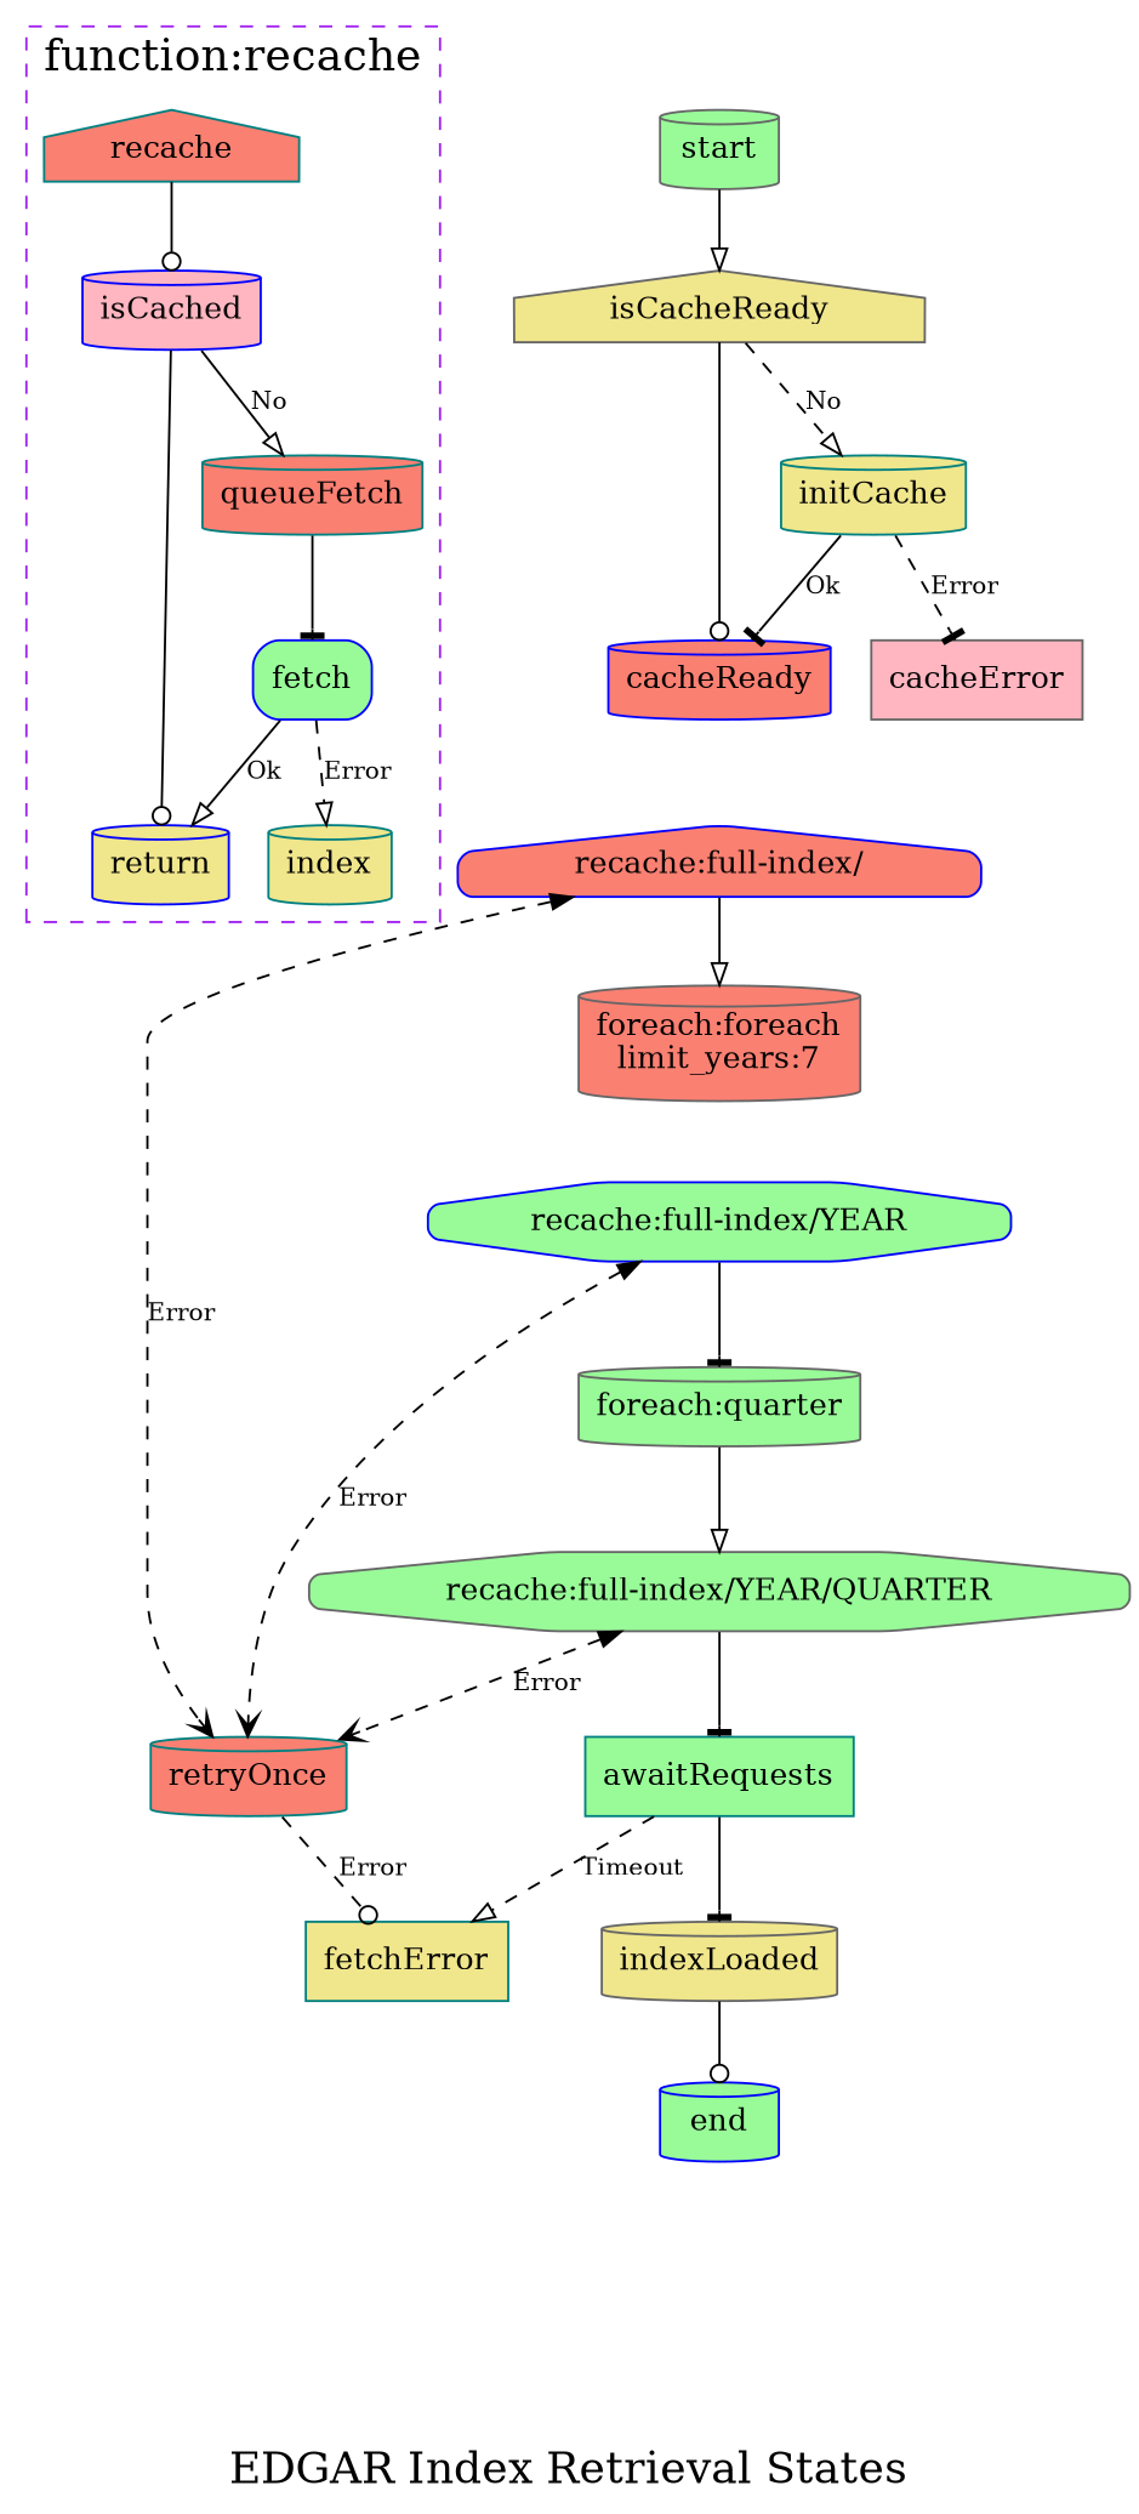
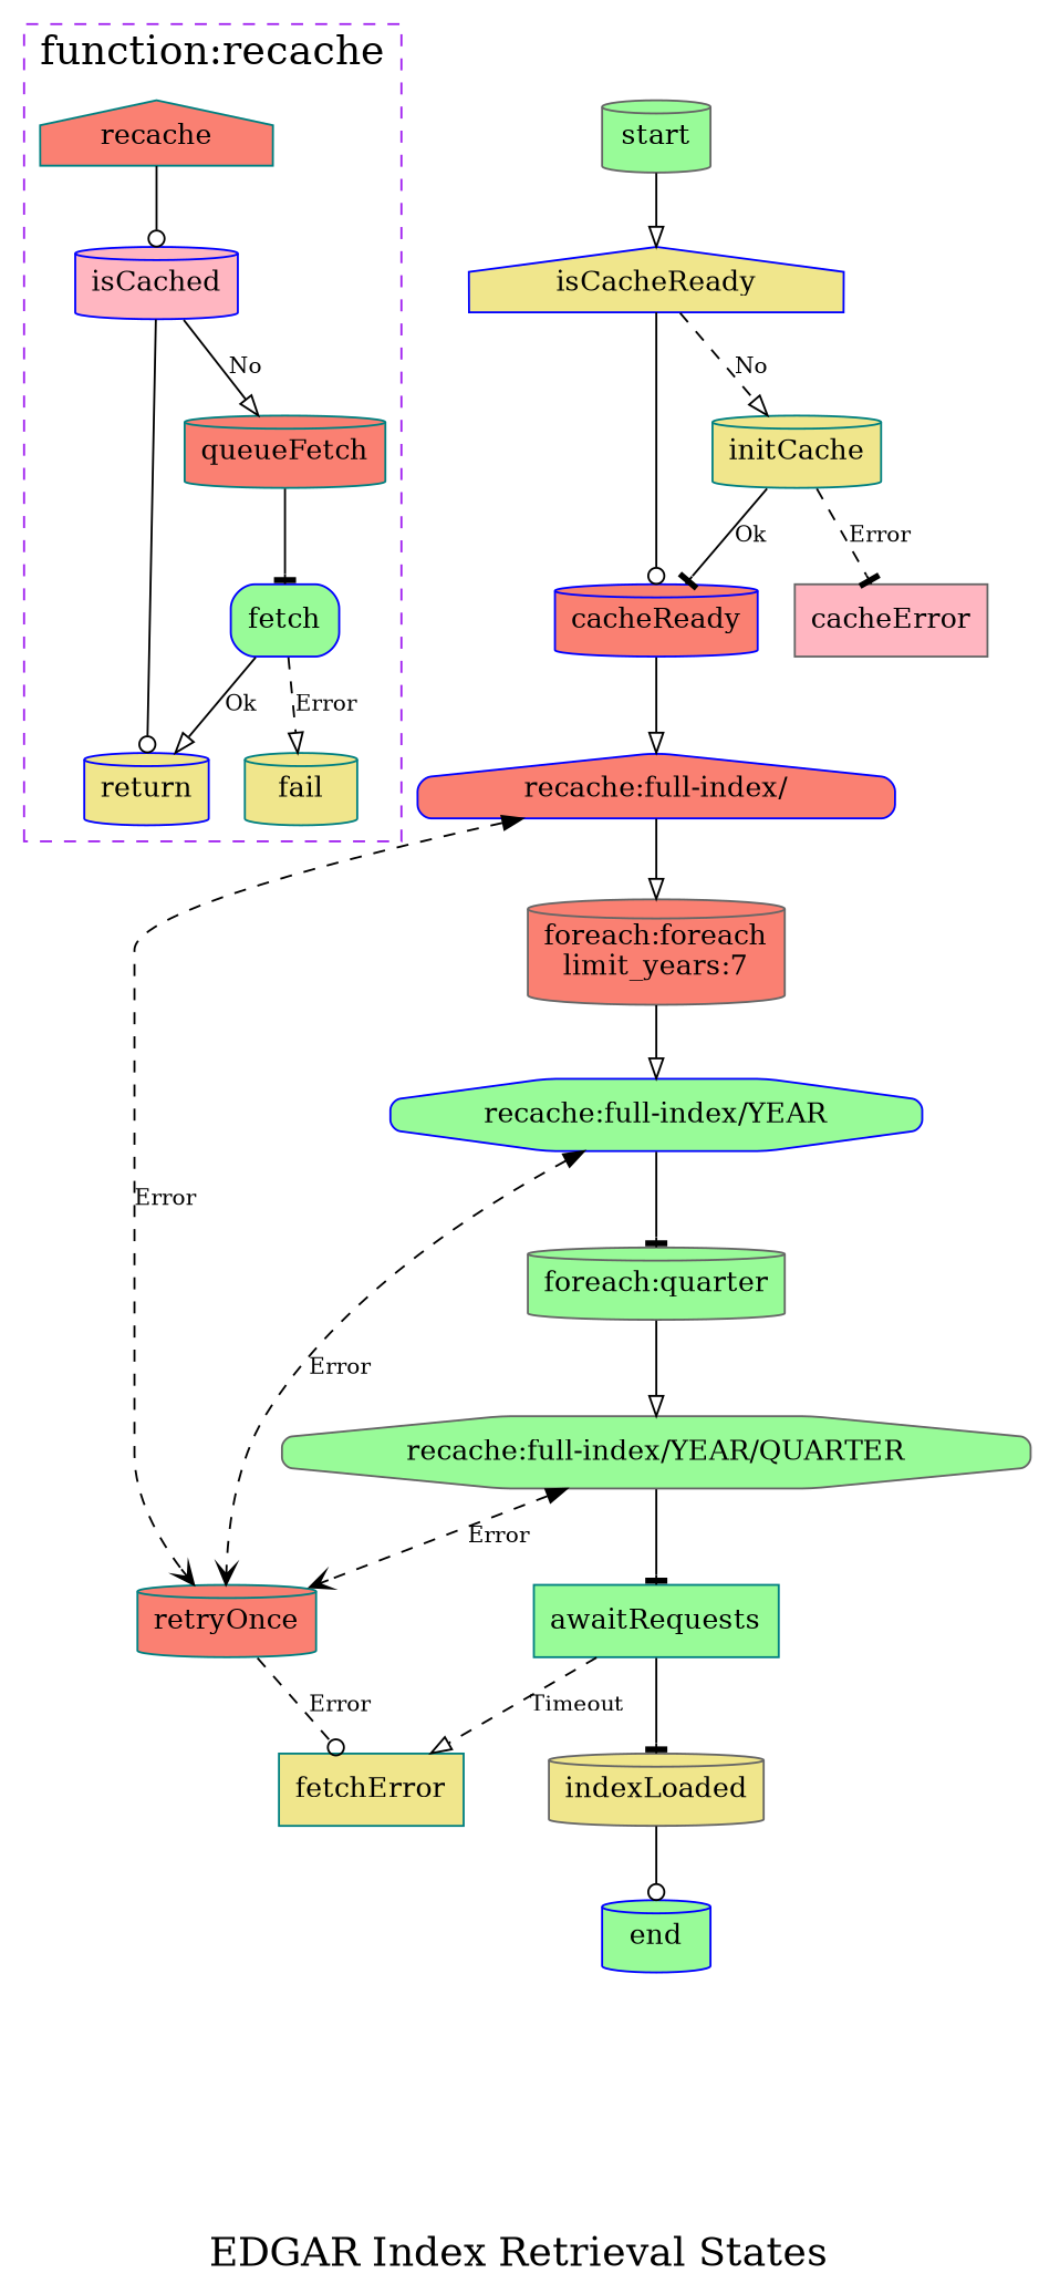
  digraph {
    fontsize=20
    label="\n\nEDGAR Index Retrieval States"
    node [color=teal fillcolor=palegreen shape=cylinder style="rounded,filled"]
    edge [arrowhead=onormal fontsize=11 weight=10]
    recache [fillcolor=salmon shape=house style=filled]
    isCached [color=blue fillcolor=lightpink]
    return [color=blue fillcolor=khaki style=filled]
    queueFetch [fillcolor=salmon]
    fetch [color=blue shape=box]
-   fail [fillcolor=khaki label=index]
+   fail [fillcolor=khaki]
    start [color=gray40 style=filled]
-   isCacheReady [color=gray40 fillcolor=khaki shape=house style=filled]
+   isCacheReady [color=blue fillcolor=khaki shape=house style=filled]
    cacheReady [color=blue fillcolor=salmon]
    initCache [fillcolor=khaki]
    end [color=blue style=filled]
    cacheError [color=gray40 fillcolor=lightpink shape=box style=filled]
    fetchError [fillcolor=khaki shape=box style=filled]
    "recache:full-index/" [color=blue fillcolor=salmon shape=house]
    n15 [color=gray40 fillcolor=salmon label="foreach:foreach\nlimit_years:7" style=filled]
    "recache:full-index/YEAR" [color=blue shape=octagon]
    "foreach:quarter" [color=gray40 style=filled]
    retryOnce [fillcolor=salmon]
    "recache:full-index/YEAR/QUARTER" [color=gray40 shape=octagon]
    awaitRequests [shape=box style=filled]
    indexLoaded [color=gray40 fillcolor=khaki]
    subgraph cluster_1 {
      color=purple
      label="function:recache"
      rank=min
      style=dashed
      recache
      isCached
      return
      queueFetch
      fetch
      fail
    }
    recache -> isCached [arrowhead=odot]
    isCached -> return [arrowhead=odot]
    isCached -> queueFetch [label=No weight=""]
    queueFetch -> fetch [arrowhead=tee weight=""]
    fetch -> return [label=Ok weight=""]
    fetch -> fail [label=Error style=dashed weight=""]
    start -> isCacheReady
    isCacheReady -> cacheReady [arrowhead=odot]
    isCacheReady -> initCache [label=No style=dashed weight=""]
+   cacheReady -> "recache:full-index/"
    initCache -> cacheReady [arrowhead=tee label=Ok weight=""]
    initCache -> cacheError [arrowhead=tee label=Error style=dashed weight=0]
    "recache:full-index/" -> n15
    "recache:full-index/" -> retryOnce [arrowhead=open dir=both label=Error style=dashed weight=""]
+   n15 -> "recache:full-index/YEAR"
    "recache:full-index/YEAR" -> "foreach:quarter" [arrowhead=tee]
    "recache:full-index/YEAR" -> retryOnce [arrowhead=open dir=both label=Error style=dashed weight=""]
    "foreach:quarter" -> "recache:full-index/YEAR/QUARTER"
    retryOnce -> fetchError [arrowhead=odot label=Error style=dashed weight=0]
    "recache:full-index/YEAR/QUARTER" -> retryOnce [arrowhead=open dir=both label=Error style=dashed weight=""]
    "recache:full-index/YEAR/QUARTER" -> awaitRequests [arrowhead=tee]
    awaitRequests -> fetchError [label=Timeout style=dashed weight=0]
    awaitRequests -> indexLoaded [arrowhead=tee]
    indexLoaded -> end [arrowhead=odot]
  }
